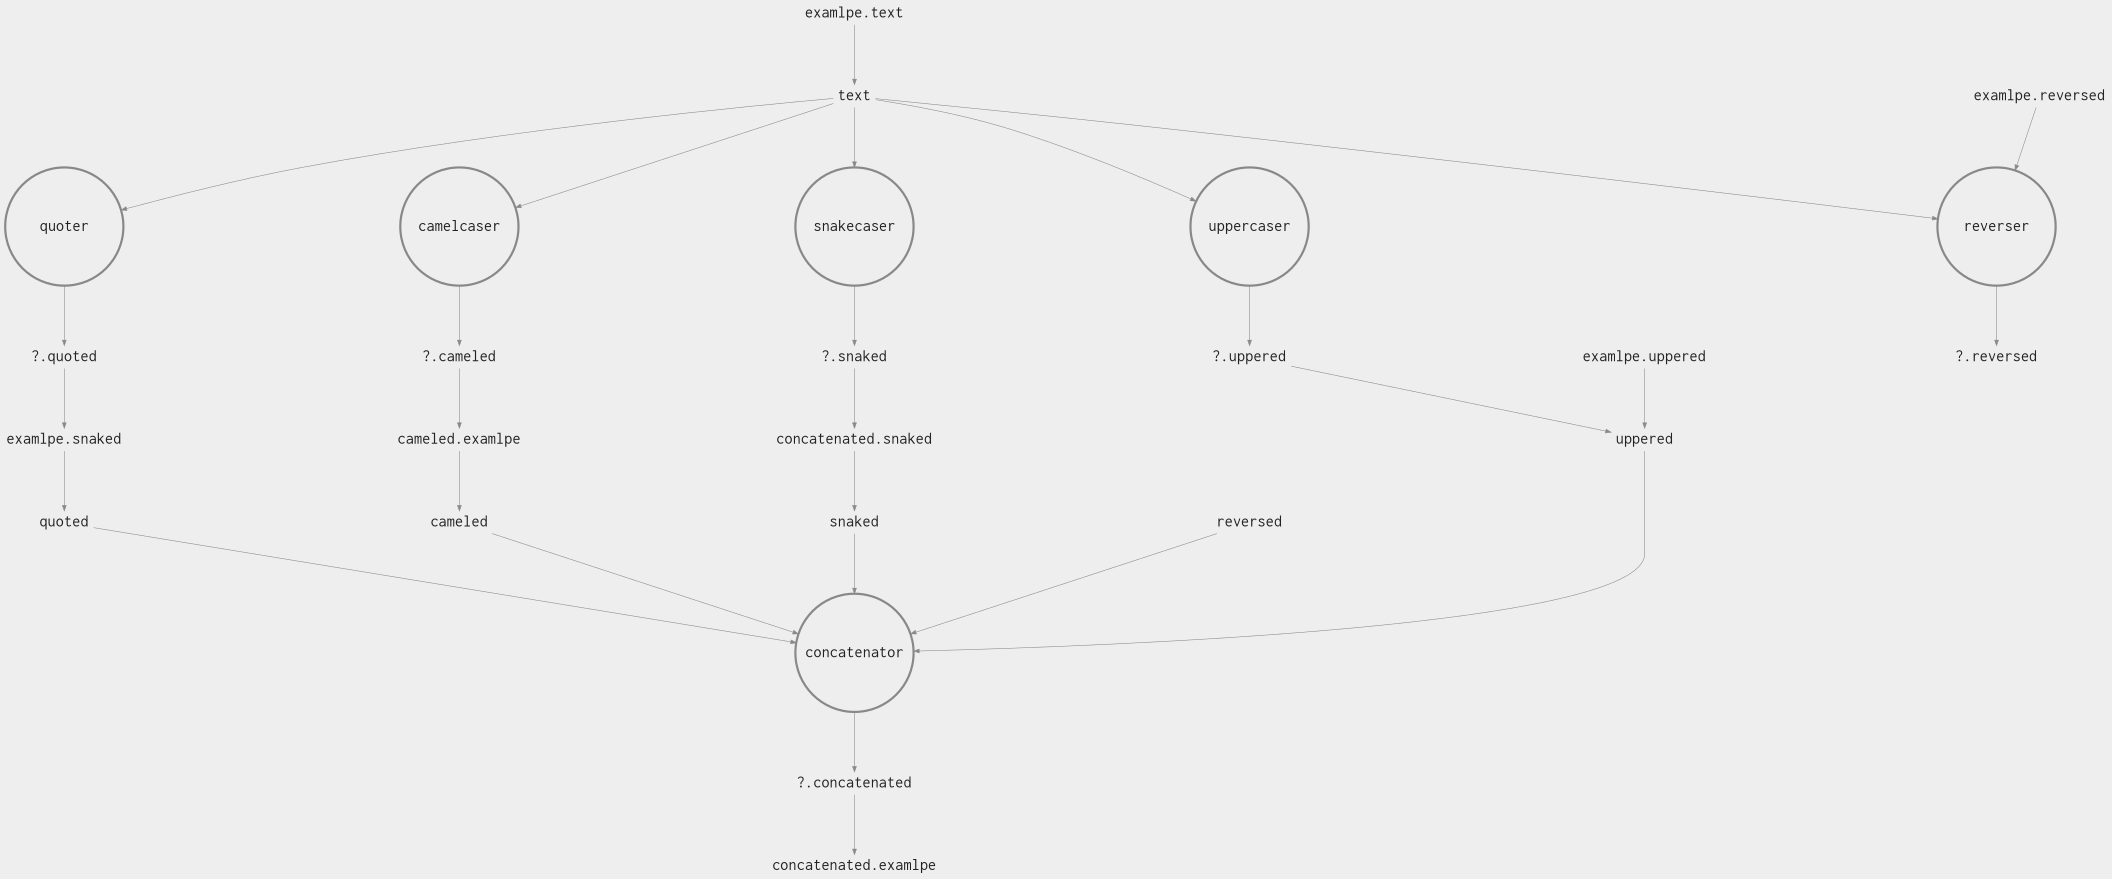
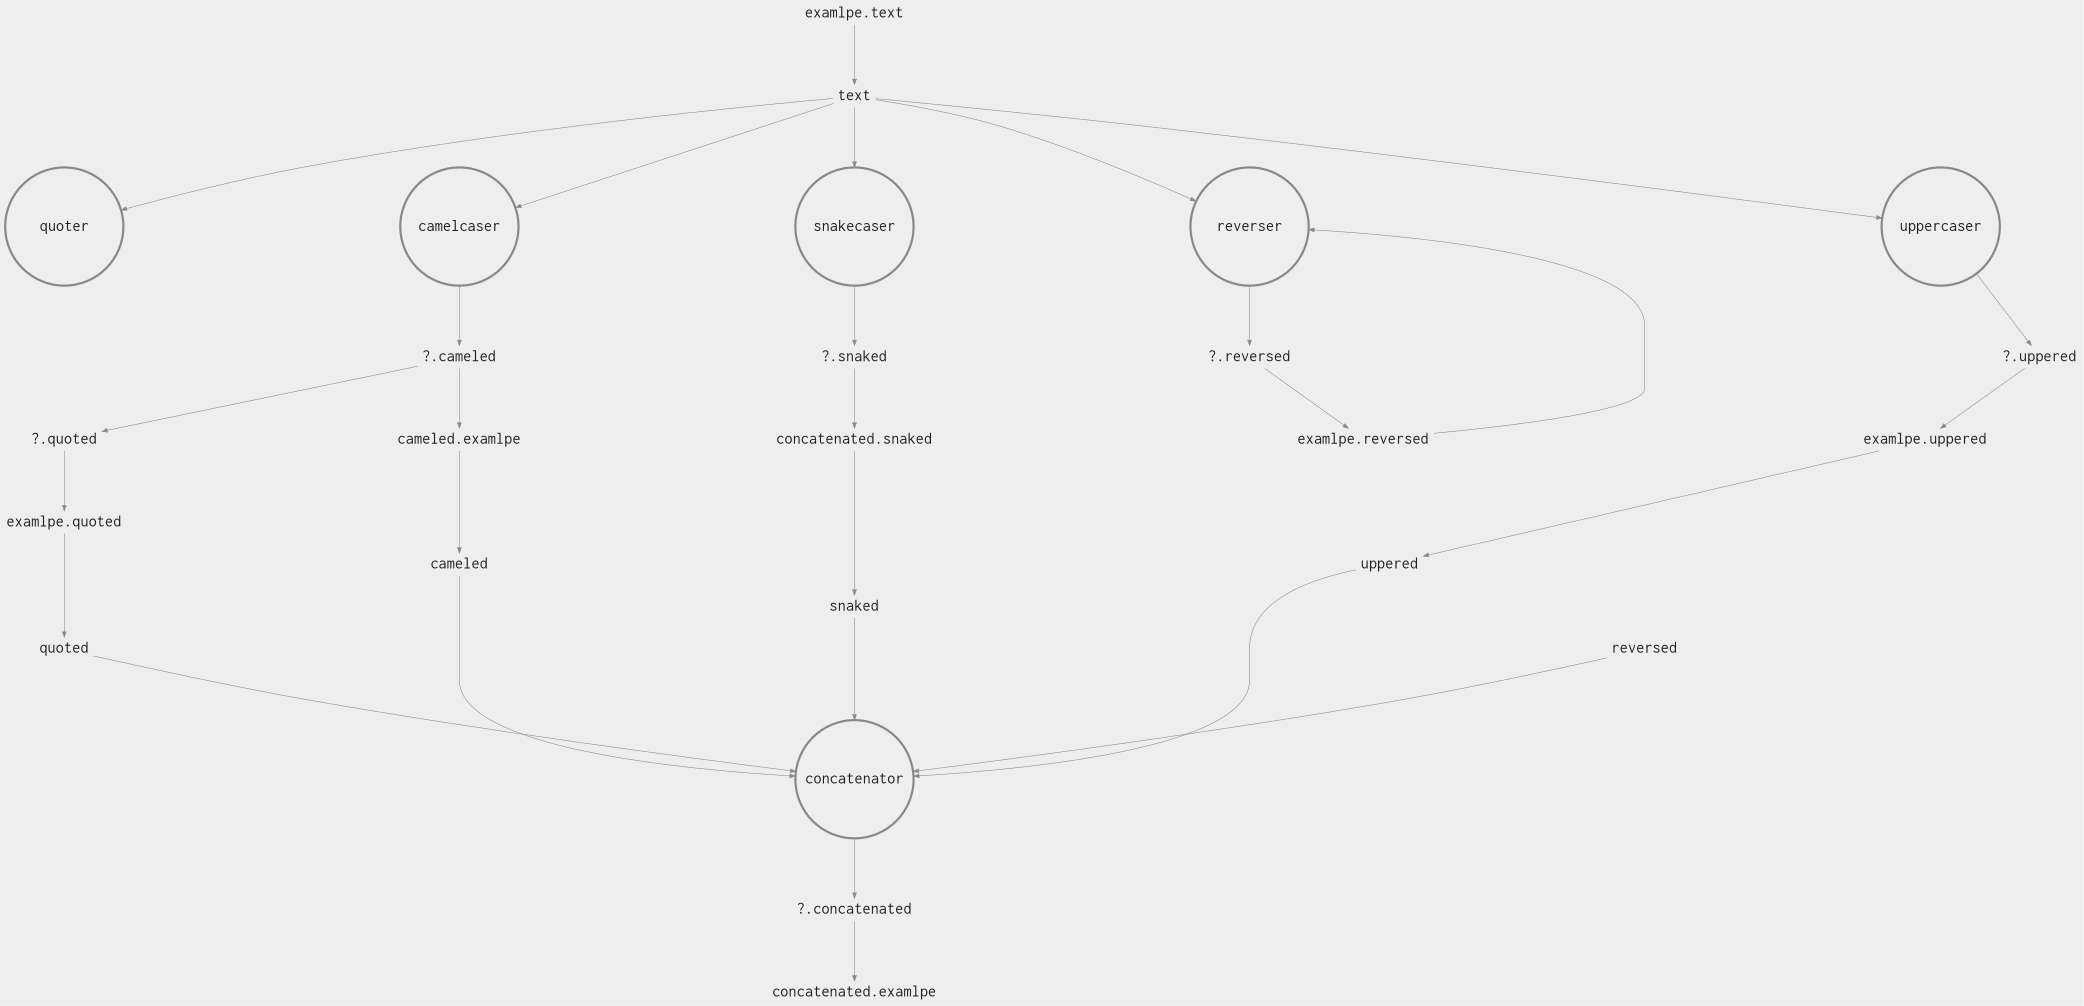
  digraph {
    bgcolor="#EEEEEE"
    nodesep=5
    rankdir=TB
    node [fixedsize=false fontcolor="#222222" fontname=courier fontsize=30 shape=none]
    edge [arrowsize=1.0 color="#888888" minlen=3]
    n1 [label="examlpe.text"]
    n2 [label=text]
    n3 [color="#888888" fixedsize=true label=<<table border="0" cellborder="0"><tr><td bgcolor="#EEEEEE">quoter</td></tr></table>> penwidth=4 shape=circle style=solid width=3]
    n4 [color="#888888" fixedsize=true label=<<table border="0" cellborder="0"><tr><td bgcolor="#EEEEEE">camelcaser</td></tr></table>> penwidth=4 shape=circle style=solid width=3]
    n5 [color="#888888" fixedsize=true label=<<table border="0" cellborder="0"><tr><td bgcolor="#EEEEEE">snakecaser</td></tr></table>> penwidth=4 shape=circle style=solid width=3]
    n6 [color="#888888" fixedsize=true label=<<table border="0" cellborder="0"><tr><td bgcolor="#EEEEEE">reverser</td></tr></table>> penwidth=4 shape=circle style=solid width=3]
    n7 [color="#888888" fixedsize=true label=<<table border="0" cellborder="0"><tr><td bgcolor="#EEEEEE">uppercaser</td></tr></table>> penwidth=4 shape=circle style=solid width=3]
    n8 [label="?.quoted"]
    n9 [label="?.cameled"]
    n10 [label="?.snaked"]
    n11 [label="?.reversed"]
    n12 [label="?.uppered"]
-   n13 [label="examlpe.snaked"]
+   n13 [label="examlpe.quoted"]
    n14 [label=quoted]
    n15 [color="#888888" fixedsize=true label=<<table border="0" cellborder="0"><tr><td bgcolor="#EEEEEE">concatenator</td></tr></table>> penwidth=4 shape=circle style=solid width=3]
    n16 [label="?.concatenated"]
    n17 [label="concatenated.examlpe"]
    n18 [label="cameled.examlpe"]
    n19 [label=cameled]
    n20 [label="concatenated.snaked"]
    n21 [label=snaked]
    n22 [label="examlpe.reversed"]
    n23 [label=reversed]
    n24 [label="examlpe.uppered"]
    n25 [label=uppered]
    n1 -> n2
    n2 -> n3
    n2 -> n4
    n2 -> n5
    n2 -> n6
    n2 -> n7
-   n3 -> n8
+   n9 -> n8
    n4 -> n9
    n5 -> n10
    n6 -> n11
    n7 -> n12
    n8 -> n13
    n9 -> n18
    n10 -> n20
-   n12 -> n25
+   n11 -> n22
+   n12 -> n24
    n13 -> n14
    n14 -> n15
    n15 -> n16
    n16 -> n17
    n18 -> n19
    n19 -> n15
    n20 -> n21
    n21 -> n15
    n22 -> n6
    n23 -> n15
    n24 -> n25
    n25 -> n15
  }
